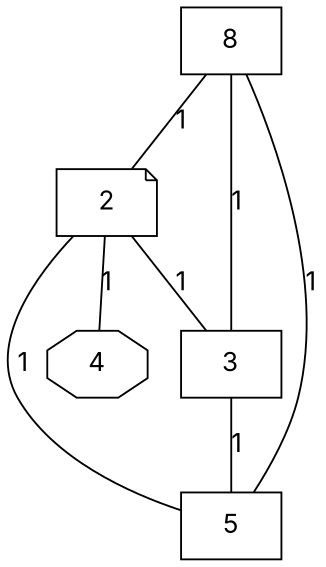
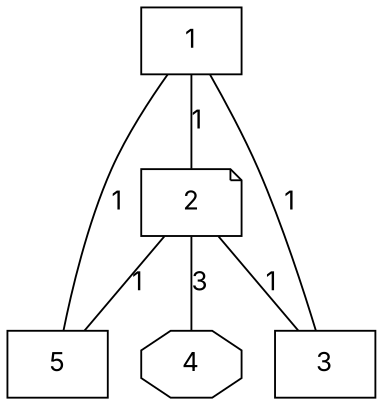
  graph {
    fontname=Inter
    node [fontname=Inter shape=box]
    edge [color=black fontname=Inter]
    2 [shape=note]
-   1 [label=8]
+   1
    3
    5
    4 [shape=octagon]
    2 -- 3 [label=1]
    2 -- 5 [label=1]
-   2 -- 4 [label=1]
+   2 -- 4 [label=3]
    1 -- 2 [label=1]
    1 -- 3 [label=1]
    1 -- 5 [label=1]
-   3 -- 5 [label=1]
  }
